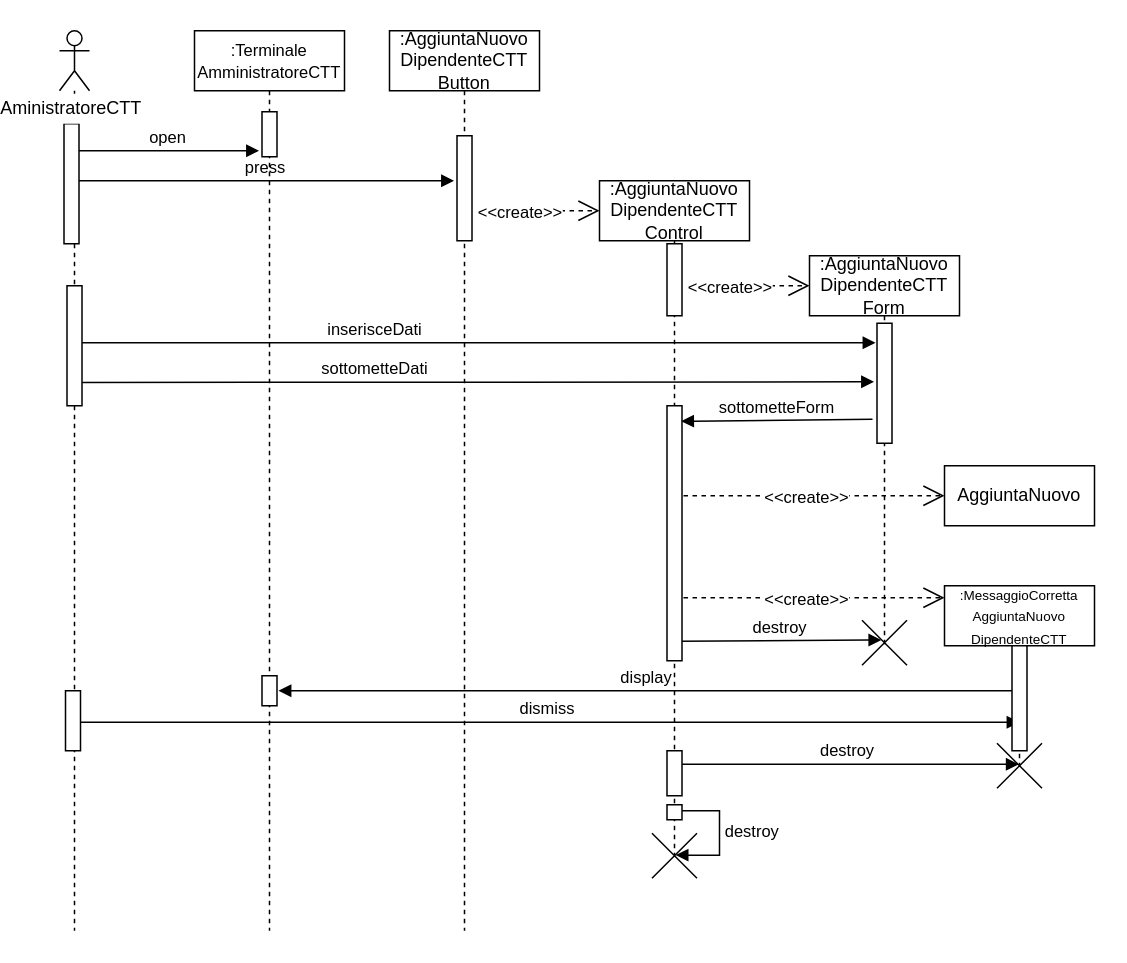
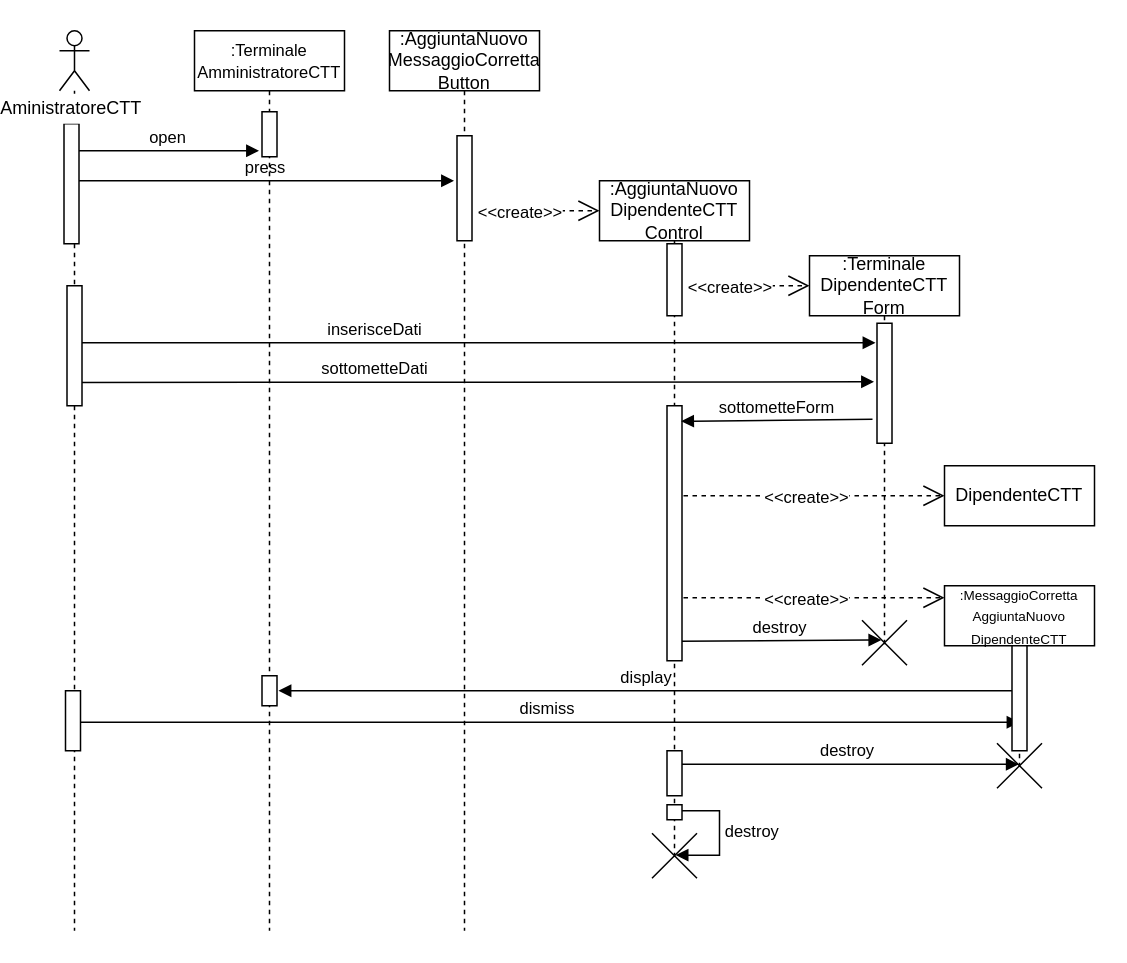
  <mxCell id="0" />
  <mxCell id="1" parent="0" />
  <mxCell id="2" value="destroy" style="html=1;verticalAlign=bottom;endArrow=block;" parent="1" target="40" edge="1"><mxGeometry width="80" relative="1" as="geometry"><mxPoint x="442" y="509" as="sourcePoint" /><mxPoint x="662" y="509" as="targetPoint" /></mxGeometry></mxCell>
  <mxCell id="3" value="display" style="html=1;verticalAlign=bottom;endArrow=block;exitX=0.5;exitY=0.6;exitDx=0;exitDy=0;exitPerimeter=0;" parent="1" edge="1"><mxGeometry width="80" relative="1" as="geometry"><mxPoint x="668" y="460" as="sourcePoint" /><mxPoint x="178" y="460" as="targetPoint" /></mxGeometry></mxCell>
  <mxCell id="4" value="dismiss" style="html=1;verticalAlign=bottom;endArrow=block;exitX=0.6;exitY=0.525;exitDx=0;exitDy=0;exitPerimeter=0;entryX=0.5;entryY=0.729;entryDx=0;entryDy=0;entryPerimeter=0;" parent="1" source="18" target="41" edge="1"><mxGeometry width="80" relative="1" as="geometry"><mxPoint x="52" y="481" as="sourcePoint" /><mxPoint x="662" y="481" as="targetPoint" /></mxGeometry></mxCell>
  <mxCell id="5" value="destroy" style="html=1;verticalAlign=bottom;endArrow=block;entryX=0.429;entryY=0.438;entryDx=0;entryDy=0;entryPerimeter=0;" parent="1" target="16" edge="1"><mxGeometry width="80" relative="1" as="geometry"><mxPoint x="445" y="427" as="sourcePoint" /><mxPoint x="575" y="427" as="targetPoint" /></mxGeometry></mxCell>
  <mxCell id="6" value="" style="endArrow=open;dashed=1;endFill=0;endSize=12;html=1;" parent="1" edge="1"><mxGeometry width="160" relative="1" as="geometry"><mxPoint x="442" y="398" as="sourcePoint" /><mxPoint x="622" y="398" as="targetPoint" /></mxGeometry></mxCell>
  <mxCell id="7" value="&amp;lt;&amp;lt;create&amp;gt;&amp;gt;" style="edgeLabel;html=1;align=center;verticalAlign=middle;resizable=0;points=[];" parent="6" vertex="1" connectable="0"><mxGeometry x="0.225" y="3" relative="1" as="geometry"><mxPoint x="-23" y="3" as="offset" /></mxGeometry></mxCell>
  <mxCell id="8" value="" style="endArrow=open;dashed=1;endFill=0;endSize=12;html=1;" parent="1" edge="1"><mxGeometry width="160" relative="1" as="geometry"><mxPoint x="442" y="330" as="sourcePoint" /><mxPoint x="622" y="330" as="targetPoint" /></mxGeometry></mxCell>
  <mxCell id="9" value="&amp;lt;&amp;lt;create&amp;gt;&amp;gt;" style="edgeLabel;html=1;align=center;verticalAlign=middle;resizable=0;points=[];" parent="8" vertex="1" connectable="0"><mxGeometry x="0.225" y="3" relative="1" as="geometry"><mxPoint x="-23" y="3" as="offset" /></mxGeometry></mxCell>
  <mxCell id="10" value="sottometteDati" style="html=1;verticalAlign=bottom;endArrow=block;entryX=-0.2;entryY=0.488;entryDx=0;entryDy=0;entryPerimeter=0;" parent="1" target="15" edge="1"><mxGeometry x="-0.249" width="80" relative="1" as="geometry"><mxPoint x="42" y="254.5" as="sourcePoint" /><mxPoint x="581.5" y="254.5" as="targetPoint" /><mxPoint as="offset" /></mxGeometry></mxCell>
  <mxCell id="11" value="inserisceDati" style="html=1;verticalAlign=bottom;endArrow=block;entryX=-0.1;entryY=0.163;entryDx=0;entryDy=0;entryPerimeter=0;" parent="1" target="15" edge="1"><mxGeometry x="-0.251" width="80" relative="1" as="geometry"><mxPoint x="42" y="228" as="sourcePoint" /><mxPoint x="581.5" y="228" as="targetPoint" /><mxPoint as="offset" /></mxGeometry></mxCell>
  <mxCell id="12" value="open" style="html=1;verticalAlign=bottom;endArrow=block;" parent="1" edge="1"><mxGeometry width="80" relative="1" as="geometry"><mxPoint x="42" y="100" as="sourcePoint" /><mxPoint x="165" y="100" as="targetPoint" /></mxGeometry></mxCell>
  <mxCell id="13" value="press" style="html=1;verticalAlign=bottom;endArrow=block;entryX=-0.2;entryY=0.429;entryDx=0;entryDy=0;entryPerimeter=0;" parent="1" target="26" edge="1"><mxGeometry width="80" relative="1" as="geometry"><mxPoint x="42" y="120" as="sourcePoint" /><mxPoint x="292" y="120" as="targetPoint" /></mxGeometry></mxCell>
- <mxCell id="14" value=":AggiuntaNuovo DipendenteCTT Form " style="shape=umlLifeline;perimeter=lifelinePerimeter;whiteSpace=wrap;html=1;container=1;collapsible=0;recursiveResize=0;outlineConnect=0;" parent="1" vertex="1"><mxGeometry x="532" y="170" width="100" height="260" as="geometry" /></mxCell>
+ <mxCell id="14" value=":Terminale DipendenteCTT Form " style="shape=umlLifeline;perimeter=lifelinePerimeter;whiteSpace=wrap;html=1;container=1;collapsible=0;recursiveResize=0;outlineConnect=0;" parent="1" vertex="1"><mxGeometry x="532" y="170" width="100" height="260" as="geometry" /></mxCell>
  <mxCell id="15" value="" style="html=1;points=[];perimeter=orthogonalPerimeter;" parent="14" vertex="1"><mxGeometry x="45" y="45" width="10" height="80" as="geometry" /></mxCell>
  <mxCell id="16" value="" style="shape=umlDestroy;fillColor=#ffffff;fontSize=8;" parent="14" vertex="1"><mxGeometry x="35" y="243" width="30" height="30" as="geometry" /></mxCell>
  <mxCell id="17" value="" style="shape=umlLifeline;participant=umlActor;perimeter=lifelinePerimeter;whiteSpace=wrap;html=1;container=1;collapsible=0;recursiveResize=0;verticalAlign=top;spacingTop=36;outlineConnect=0;" parent="1" vertex="1"><mxGeometry x="32" y="20" width="20" height="600" as="geometry" /></mxCell>
  <mxCell id="18" value="" style="html=1;points=[];perimeter=orthogonalPerimeter;fillColor=#ffffff;" parent="17" vertex="1"><mxGeometry x="4" y="440" width="10" height="40" as="geometry" /></mxCell>
  <mxCell id="19" value="" style="html=1;points=[];perimeter=orthogonalPerimeter;fillColor=#ffffff;" parent="17" vertex="1"><mxGeometry x="3" y="62" width="10" height="80" as="geometry" /></mxCell>
  <mxCell id="20" value="" style="html=1;points=[];perimeter=orthogonalPerimeter;fillColor=#ffffff;" parent="17" vertex="1"><mxGeometry x="5" y="170" width="10" height="80" as="geometry" /></mxCell>
  <mxCell id="21" value="AministratoreCTT" style="text;html=1;strokeColor=none;align=center;verticalAlign=middle;whiteSpace=wrap;rounded=0;fillColor=#ffffff;" parent="1" vertex="1"><mxGeometry x="20" y="62" width="40" height="20" as="geometry" /></mxCell>
  <mxCell id="22" value="&lt;font style=&quot;font-size: 11px&quot;&gt;:Terminale AmministratoreCTT&lt;/font&gt;" style="shape=umlLifeline;perimeter=lifelinePerimeter;whiteSpace=wrap;html=1;container=1;collapsible=0;recursiveResize=0;outlineConnect=0;" parent="1" vertex="1"><mxGeometry x="122" y="20" width="100" height="600" as="geometry" /></mxCell>
  <mxCell id="23" value="" style="html=1;points=[];perimeter=orthogonalPerimeter;" parent="22" vertex="1"><mxGeometry x="45" y="54" width="10" height="30" as="geometry" /></mxCell>
  <mxCell id="24" value="" style="html=1;points=[];perimeter=orthogonalPerimeter;fillColor=#ffffff;" parent="22" vertex="1"><mxGeometry x="45" y="430" width="10" height="20" as="geometry" /></mxCell>
- <mxCell id="25" value=":AggiuntaNuovo DipendenteCTT Button" style="shape=umlLifeline;perimeter=lifelinePerimeter;whiteSpace=wrap;html=1;container=1;collapsible=0;recursiveResize=0;outlineConnect=0;" parent="1" vertex="1"><mxGeometry x="252" y="20" width="100" height="600" as="geometry" /></mxCell>
+ <mxCell id="25" value=":AggiuntaNuovo MessaggioCorretta Button" style="shape=umlLifeline;perimeter=lifelinePerimeter;whiteSpace=wrap;html=1;container=1;collapsible=0;recursiveResize=0;outlineConnect=0;" parent="1" vertex="1"><mxGeometry x="252" y="20" width="100" height="600" as="geometry" /></mxCell>
  <mxCell id="26" value="" style="html=1;points=[];perimeter=orthogonalPerimeter;" parent="25" vertex="1"><mxGeometry x="45" y="70" width="10" height="70" as="geometry" /></mxCell>
  <mxCell id="27" value="" style="endArrow=open;dashed=1;endFill=0;endSize=12;html=1;" parent="1" edge="1"><mxGeometry width="160" relative="1" as="geometry"><mxPoint x="312" y="140" as="sourcePoint" /><mxPoint x="392" y="140" as="targetPoint" /></mxGeometry></mxCell>
  <mxCell id="28" value="&amp;lt;&amp;lt;create&amp;gt;&amp;gt;" style="edgeLabel;html=1;align=center;verticalAlign=middle;resizable=0;points=[];" parent="27" vertex="1" connectable="0"><mxGeometry x="0.225" y="3" relative="1" as="geometry"><mxPoint x="-23" y="3" as="offset" /></mxGeometry></mxCell>
  <mxCell id="29" value=":AggiuntaNuovo DipendenteCTT Control" style="shape=umlLifeline;perimeter=lifelinePerimeter;whiteSpace=wrap;html=1;container=1;collapsible=0;recursiveResize=0;outlineConnect=0;" parent="1" vertex="1"><mxGeometry x="392" y="120" width="100" height="450" as="geometry" /></mxCell>
  <mxCell id="30" value="" style="html=1;points=[];perimeter=orthogonalPerimeter;" parent="29" vertex="1"><mxGeometry x="45" y="42" width="10" height="48" as="geometry" /></mxCell>
  <mxCell id="31" value="" style="html=1;points=[];perimeter=orthogonalPerimeter;" parent="29" vertex="1"><mxGeometry x="45" y="150" width="10" height="170" as="geometry" /></mxCell>
  <mxCell id="32" value="" style="html=1;points=[];perimeter=orthogonalPerimeter;" parent="29" vertex="1"><mxGeometry x="45" y="380" width="10" height="30" as="geometry" /></mxCell>
  <mxCell id="33" value="destroy" style="edgeStyle=orthogonalEdgeStyle;html=1;align=left;spacingLeft=2;endArrow=block;rounded=0;entryX=0.524;entryY=0.486;entryDx=0;entryDy=0;entryPerimeter=0;" parent="29" target="35" edge="1"><mxGeometry relative="1" as="geometry"><mxPoint x="50" y="420" as="sourcePoint" /><Array as="points"><mxPoint x="80" y="420" /><mxPoint x="80" y="450" /></Array><mxPoint x="60" y="450" as="targetPoint" /></mxGeometry></mxCell>
  <mxCell id="34" value="" style="html=1;points=[];perimeter=orthogonalPerimeter;" parent="29" vertex="1"><mxGeometry x="45" y="416" width="10" height="10" as="geometry" /></mxCell>
  <mxCell id="35" value="" style="shape=umlDestroy;fillColor=#ffffff;fontSize=8;" parent="29" vertex="1"><mxGeometry x="35" y="435" width="30" height="30" as="geometry" /></mxCell>
  <mxCell id="36" value="" style="endArrow=open;dashed=1;endFill=0;endSize=12;html=1;" parent="1" edge="1"><mxGeometry width="160" relative="1" as="geometry"><mxPoint x="452" y="190" as="sourcePoint" /><mxPoint x="532" y="190" as="targetPoint" /></mxGeometry></mxCell>
  <mxCell id="37" value="&amp;lt;&amp;lt;create&amp;gt;&amp;gt;" style="edgeLabel;html=1;align=center;verticalAlign=middle;resizable=0;points=[];" parent="36" vertex="1" connectable="0"><mxGeometry x="0.225" y="3" relative="1" as="geometry"><mxPoint x="-23" y="3" as="offset" /></mxGeometry></mxCell>
  <mxCell id="38" value="sottometteForm" style="html=1;verticalAlign=bottom;endArrow=block;exitX=-0.3;exitY=0.8;exitDx=0;exitDy=0;exitPerimeter=0;entryX=0.943;entryY=0.061;entryDx=0;entryDy=0;entryPerimeter=0;" parent="1" source="15" target="31" edge="1"><mxGeometry width="80" relative="1" as="geometry"><mxPoint x="572" y="280" as="sourcePoint" /><mxPoint x="452" y="280" as="targetPoint" /></mxGeometry></mxCell>
- <mxCell id="39" value="AggiuntaNuovo" style="shape=umlLifeline;perimeter=lifelinePerimeter;whiteSpace=wrap;html=1;container=1;collapsible=0;recursiveResize=0;outlineConnect=0;" parent="1" vertex="1"><mxGeometry x="622" y="310" width="100" height="40" as="geometry" /></mxCell>
+ <mxCell id="39" value="DipendenteCTT" style="shape=umlLifeline;perimeter=lifelinePerimeter;whiteSpace=wrap;html=1;container=1;collapsible=0;recursiveResize=0;outlineConnect=0;" parent="1" vertex="1"><mxGeometry x="622" y="310" width="100" height="40" as="geometry" /></mxCell>
  <mxCell id="40" value="&lt;font style=&quot;font-size: 9px&quot;&gt;:MessaggioCorretta AggiuntaNuovo DipendenteCTT&lt;br&gt;&lt;/font&gt;" style="shape=umlLifeline;perimeter=lifelinePerimeter;whiteSpace=wrap;html=1;container=1;collapsible=0;recursiveResize=0;outlineConnect=0;" parent="1" vertex="1"><mxGeometry x="622" y="390" width="100" height="120" as="geometry" /></mxCell>
  <mxCell id="41" value="" style="html=1;points=[];perimeter=orthogonalPerimeter;" parent="40" vertex="1"><mxGeometry x="45" y="40" width="10" height="70" as="geometry" /></mxCell>
  <mxCell id="42" value="" style="shape=umlDestroy;fillColor=#ffffff;fontSize=8;" parent="1" vertex="1"><mxGeometry x="657" y="495" width="30" height="30" as="geometry" /></mxCell>
